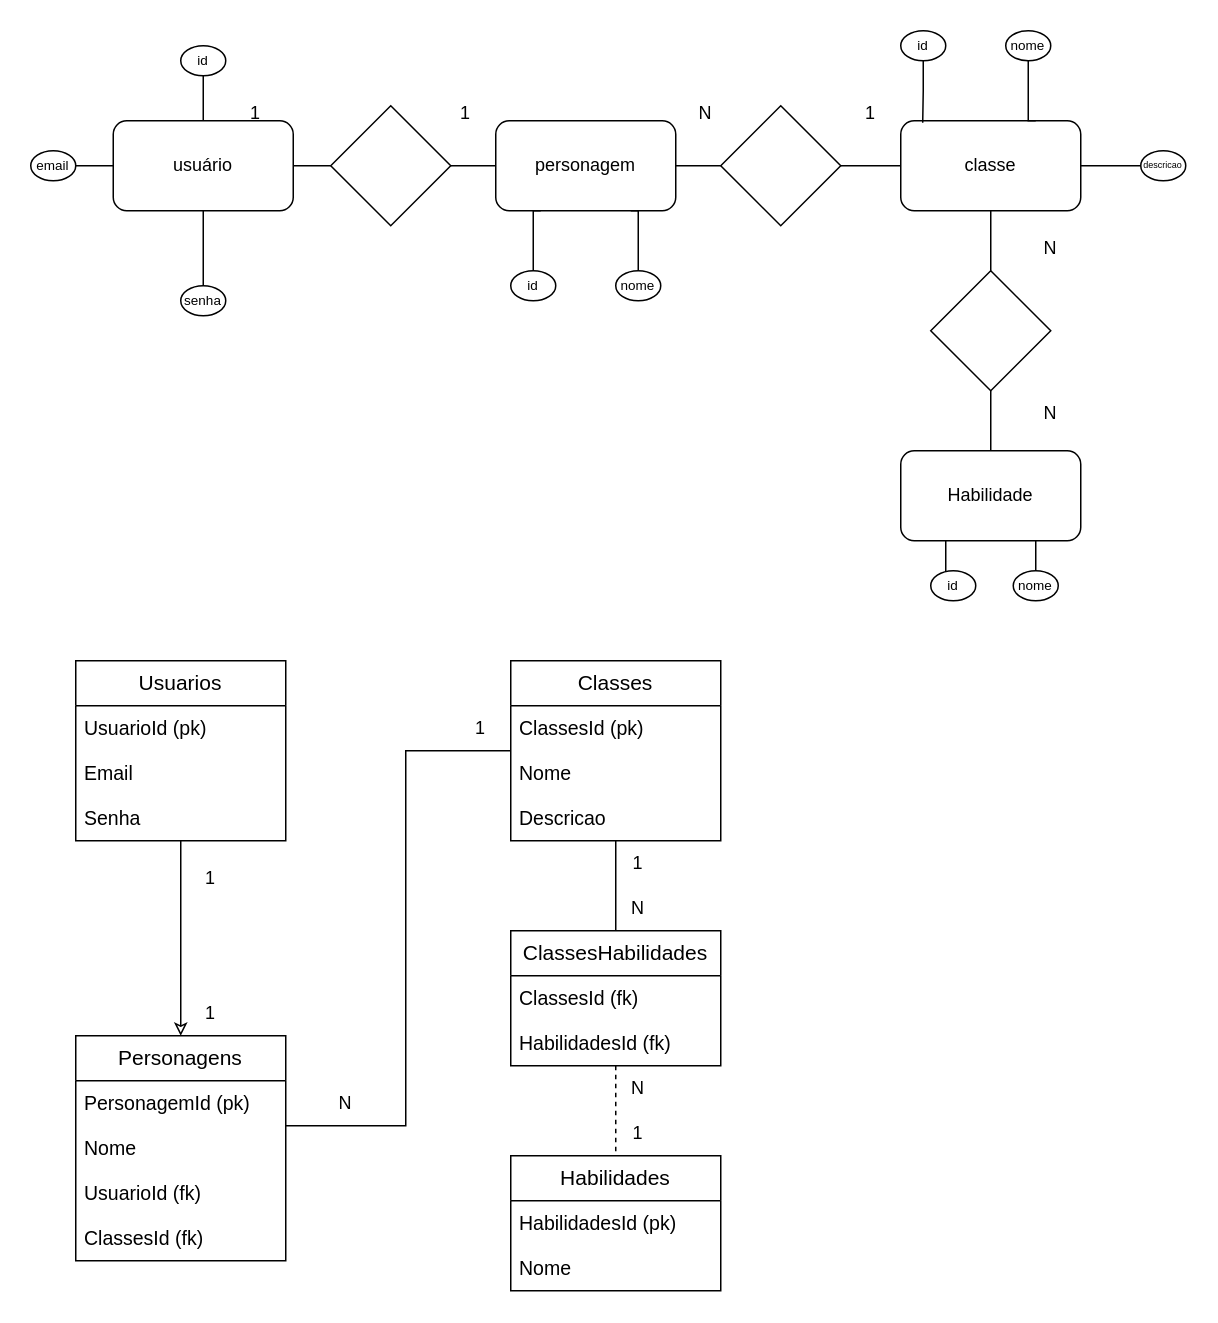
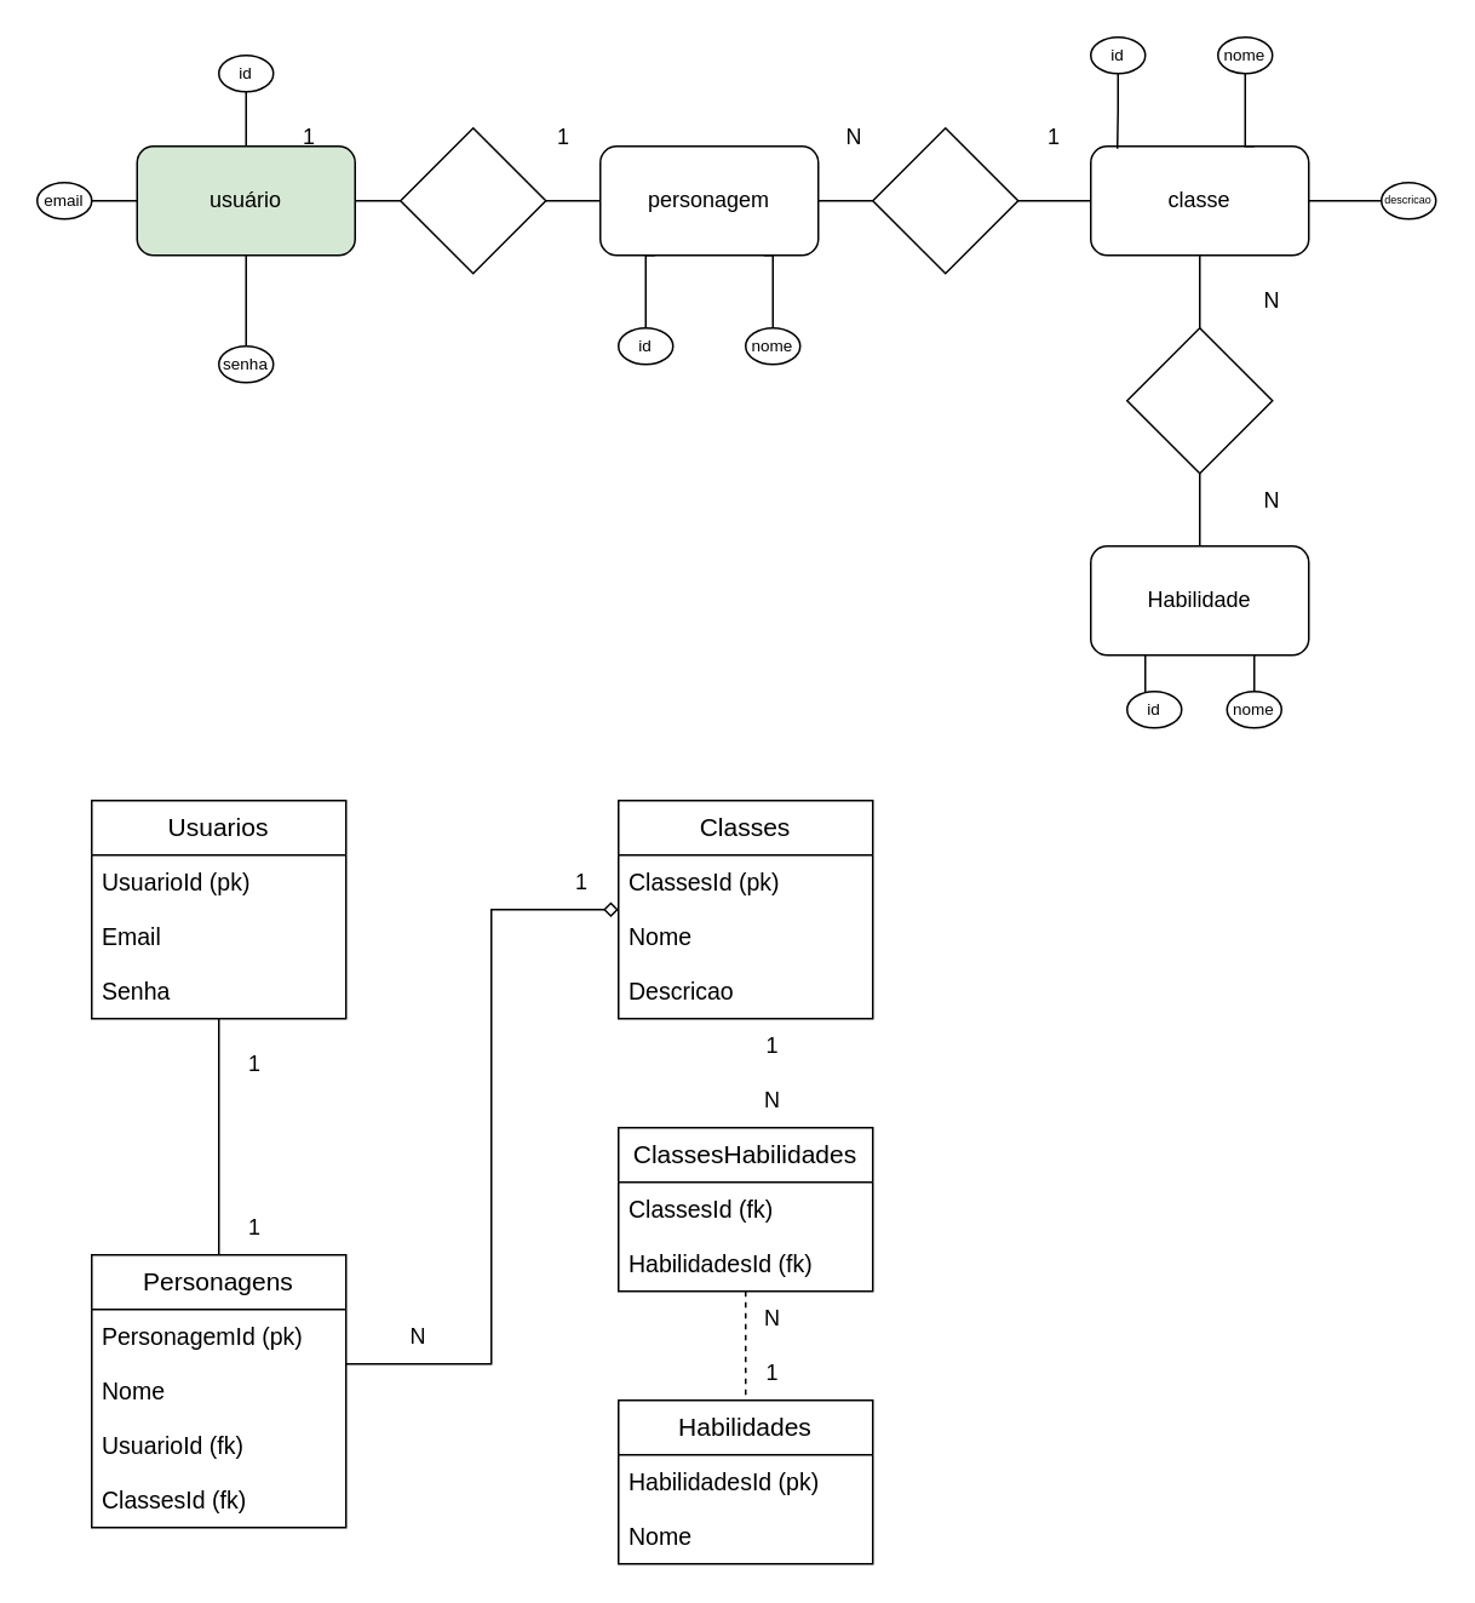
  <mxCell id="0" />
  <mxCell id="1" parent="0" />
  <mxCell id="2" style="edgeStyle=orthogonalEdgeStyle;rounded=0;orthogonalLoop=1;jettySize=auto;html=1;endArrow=none;endFill=0;" edge="1" parent="1" source="5" target="9"><mxGeometry relative="1" as="geometry" /></mxCell>
  <mxCell id="3" style="edgeStyle=orthogonalEdgeStyle;rounded=0;orthogonalLoop=1;jettySize=auto;html=1;entryX=0.5;entryY=1;entryDx=0;entryDy=0;fontSize=9;endArrow=none;endFill=0;" edge="1" parent="1" source="5" target="24"><mxGeometry relative="1" as="geometry" /></mxCell>
  <mxCell id="4" style="edgeStyle=orthogonalEdgeStyle;rounded=0;orthogonalLoop=1;jettySize=auto;html=1;fontSize=9;endArrow=none;endFill=0;" edge="1" parent="1" source="5" target="27"><mxGeometry relative="1" as="geometry" /></mxCell>
- <mxCell id="5" value="usuário" style="rounded=1;whiteSpace=wrap;html=1;" vertex="1" parent="1"><mxGeometry x="75" y="80" width="120" height="60" as="geometry" /></mxCell>
+ <mxCell id="5" value="usuário" style="rounded=1;whiteSpace=wrap;html=1;fillColor=#d5e8d4;" vertex="1" parent="1"><mxGeometry x="75" y="80" width="120" height="60" as="geometry" /></mxCell>
  <mxCell id="6" style="edgeStyle=orthogonalEdgeStyle;rounded=0;orthogonalLoop=1;jettySize=auto;html=1;endArrow=none;endFill=0;" edge="1" parent="1" source="7" target="16"><mxGeometry relative="1" as="geometry" /></mxCell>
  <mxCell id="7" value="personagem" style="rounded=1;whiteSpace=wrap;html=1;" vertex="1" parent="1"><mxGeometry x="330" y="80" width="120" height="60" as="geometry" /></mxCell>
  <mxCell id="8" style="edgeStyle=orthogonalEdgeStyle;rounded=0;orthogonalLoop=1;jettySize=auto;html=1;entryX=0;entryY=0.5;entryDx=0;entryDy=0;endArrow=none;endFill=0;" edge="1" parent="1" source="9" target="7"><mxGeometry relative="1" as="geometry" /></mxCell>
  <mxCell id="9" value="" style="rhombus;whiteSpace=wrap;html=1;" vertex="1" parent="1"><mxGeometry x="220" y="70" width="80" height="80" as="geometry" /></mxCell>
  <mxCell id="10" value="1" style="text;html=1;strokeColor=none;fillColor=none;align=center;verticalAlign=middle;whiteSpace=wrap;rounded=0;" vertex="1" parent="1"><mxGeometry x="140" y="60" width="60" height="30" as="geometry" /></mxCell>
  <mxCell id="11" value="1" style="text;html=1;strokeColor=none;fillColor=none;align=center;verticalAlign=middle;whiteSpace=wrap;rounded=0;" vertex="1" parent="1"><mxGeometry x="280" y="60" width="60" height="30" as="geometry" /></mxCell>
  <mxCell id="12" style="edgeStyle=orthogonalEdgeStyle;rounded=0;orthogonalLoop=1;jettySize=auto;html=1;endArrow=none;endFill=0;" edge="1" parent="1" source="14" target="21"><mxGeometry relative="1" as="geometry" /></mxCell>
  <mxCell id="13" style="edgeStyle=orthogonalEdgeStyle;rounded=0;orthogonalLoop=1;jettySize=auto;html=1;entryX=0;entryY=0.5;entryDx=0;entryDy=0;fontSize=6;endArrow=none;endFill=0;" edge="1" parent="1" source="14" target="36"><mxGeometry relative="1" as="geometry" /></mxCell>
  <mxCell id="14" value="classe" style="rounded=1;whiteSpace=wrap;html=1;" vertex="1" parent="1"><mxGeometry x="600" y="80" width="120" height="60" as="geometry" /></mxCell>
  <mxCell id="15" style="edgeStyle=orthogonalEdgeStyle;rounded=0;orthogonalLoop=1;jettySize=auto;html=1;entryX=0;entryY=0.5;entryDx=0;entryDy=0;endArrow=none;endFill=0;" edge="1" parent="1" source="16" target="14"><mxGeometry relative="1" as="geometry" /></mxCell>
  <mxCell id="16" value="" style="rhombus;whiteSpace=wrap;html=1;" vertex="1" parent="1"><mxGeometry x="480" y="70" width="80" height="80" as="geometry" /></mxCell>
  <mxCell id="17" value="N" style="text;html=1;strokeColor=none;fillColor=none;align=center;verticalAlign=middle;whiteSpace=wrap;rounded=0;" vertex="1" parent="1"><mxGeometry x="440" y="60" width="60" height="30" as="geometry" /></mxCell>
  <mxCell id="18" value="1" style="text;html=1;strokeColor=none;fillColor=none;align=center;verticalAlign=middle;whiteSpace=wrap;rounded=0;" vertex="1" parent="1"><mxGeometry x="550" y="60" width="60" height="30" as="geometry" /></mxCell>
  <mxCell id="19" value="Habilidade" style="rounded=1;whiteSpace=wrap;html=1;" vertex="1" parent="1"><mxGeometry x="600" y="300" width="120" height="60" as="geometry" /></mxCell>
  <mxCell id="20" style="edgeStyle=orthogonalEdgeStyle;rounded=0;orthogonalLoop=1;jettySize=auto;html=1;endArrow=none;endFill=0;" edge="1" parent="1" source="21" target="19"><mxGeometry relative="1" as="geometry" /></mxCell>
  <mxCell id="21" value="" style="rhombus;whiteSpace=wrap;html=1;" vertex="1" parent="1"><mxGeometry x="620" y="180" width="80" height="80" as="geometry" /></mxCell>
  <mxCell id="22" value="N" style="text;html=1;strokeColor=none;fillColor=none;align=center;verticalAlign=middle;whiteSpace=wrap;rounded=0;" vertex="1" parent="1"><mxGeometry x="670" y="150" width="60" height="30" as="geometry" /></mxCell>
  <mxCell id="23" value="N" style="text;html=1;strokeColor=none;fillColor=none;align=center;verticalAlign=middle;whiteSpace=wrap;rounded=0;" vertex="1" parent="1"><mxGeometry x="670" y="260" width="60" height="30" as="geometry" /></mxCell>
  <mxCell id="24" value="id" style="ellipse;whiteSpace=wrap;html=1;fontSize=9;" vertex="1" parent="1"><mxGeometry x="120" y="30" width="30" height="20" as="geometry" /></mxCell>
  <mxCell id="25" style="edgeStyle=orthogonalEdgeStyle;rounded=0;orthogonalLoop=1;jettySize=auto;html=1;fontSize=9;endArrow=none;endFill=0;" edge="1" parent="1" source="26" target="5"><mxGeometry relative="1" as="geometry" /></mxCell>
  <mxCell id="26" value="email" style="ellipse;whiteSpace=wrap;html=1;fontSize=9;" vertex="1" parent="1"><mxGeometry x="20" y="100" width="30" height="20" as="geometry" /></mxCell>
  <mxCell id="27" value="senha" style="ellipse;whiteSpace=wrap;html=1;fontSize=9;" vertex="1" parent="1"><mxGeometry x="120" y="190" width="30" height="20" as="geometry" /></mxCell>
  <mxCell id="28" style="edgeStyle=orthogonalEdgeStyle;rounded=0;orthogonalLoop=1;jettySize=auto;html=1;entryX=0.25;entryY=1;entryDx=0;entryDy=0;fontSize=9;endArrow=none;endFill=0;" edge="1" parent="1" source="29" target="7"><mxGeometry relative="1" as="geometry"><Array as="points"><mxPoint x="355" y="140" /></Array></mxGeometry></mxCell>
  <mxCell id="29" value="id" style="ellipse;whiteSpace=wrap;html=1;fontSize=9;" vertex="1" parent="1"><mxGeometry x="340" y="180" width="30" height="20" as="geometry" /></mxCell>
  <mxCell id="30" style="edgeStyle=orthogonalEdgeStyle;rounded=0;orthogonalLoop=1;jettySize=auto;html=1;entryX=0.75;entryY=1;entryDx=0;entryDy=0;fontSize=9;endArrow=none;endFill=0;" edge="1" parent="1" source="31" target="7"><mxGeometry relative="1" as="geometry"><Array as="points"><mxPoint x="425" y="140" /></Array></mxGeometry></mxCell>
  <mxCell id="31" value="nome" style="ellipse;whiteSpace=wrap;html=1;fontSize=9;" vertex="1" parent="1"><mxGeometry x="410" y="180" width="30" height="20" as="geometry" /></mxCell>
  <mxCell id="32" style="edgeStyle=orthogonalEdgeStyle;rounded=0;orthogonalLoop=1;jettySize=auto;html=1;entryX=0.122;entryY=0.023;entryDx=0;entryDy=0;entryPerimeter=0;fontSize=9;endArrow=none;endFill=0;" edge="1" parent="1" source="33" target="14"><mxGeometry relative="1" as="geometry" /></mxCell>
  <mxCell id="33" value="id" style="ellipse;whiteSpace=wrap;html=1;fontSize=9;" vertex="1" parent="1"><mxGeometry x="600" y="20" width="30" height="20" as="geometry" /></mxCell>
  <mxCell id="34" style="edgeStyle=orthogonalEdgeStyle;rounded=0;orthogonalLoop=1;jettySize=auto;html=1;entryX=0.75;entryY=0;entryDx=0;entryDy=0;fontSize=9;endArrow=none;endFill=0;" edge="1" parent="1" source="35" target="14"><mxGeometry relative="1" as="geometry"><Array as="points"><mxPoint x="685" y="80" /></Array></mxGeometry></mxCell>
  <mxCell id="35" value="nome" style="ellipse;whiteSpace=wrap;html=1;fontSize=9;" vertex="1" parent="1"><mxGeometry x="670" y="20" width="30" height="20" as="geometry" /></mxCell>
  <mxCell id="36" value="descricao" style="ellipse;whiteSpace=wrap;html=1;fontSize=6;" vertex="1" parent="1"><mxGeometry x="760" y="100" width="30" height="20" as="geometry" /></mxCell>
  <mxCell id="37" style="edgeStyle=orthogonalEdgeStyle;rounded=0;orthogonalLoop=1;jettySize=auto;html=1;entryX=0.25;entryY=1;entryDx=0;entryDy=0;fontSize=6;endArrow=none;endFill=0;" edge="1" parent="1" target="19"><mxGeometry relative="1" as="geometry"><mxPoint x="630" y="390" as="sourcePoint" /></mxGeometry></mxCell>
  <mxCell id="38" value="id" style="ellipse;whiteSpace=wrap;html=1;fontSize=9;" vertex="1" parent="1"><mxGeometry x="620" y="380" width="30" height="20" as="geometry" /></mxCell>
  <mxCell id="39" style="edgeStyle=orthogonalEdgeStyle;rounded=0;orthogonalLoop=1;jettySize=auto;html=1;entryX=0.75;entryY=1;entryDx=0;entryDy=0;fontSize=6;endArrow=none;endFill=0;" edge="1" parent="1" source="40" target="19"><mxGeometry relative="1" as="geometry" /></mxCell>
  <mxCell id="40" value="nome" style="ellipse;whiteSpace=wrap;html=1;fontSize=9;" vertex="1" parent="1"><mxGeometry x="675" y="380" width="30" height="20" as="geometry" /></mxCell>
- <mxCell id="41" style="edgeStyle=orthogonalEdgeStyle;rounded=0;orthogonalLoop=1;jettySize=auto;html=1;fontSize=13;endArrow=classic;endFill=0;" edge="1" parent="1" source="42" target="47"><mxGeometry relative="1" as="geometry" /></mxCell>
+ <mxCell id="41" style="edgeStyle=orthogonalEdgeStyle;rounded=0;orthogonalLoop=1;jettySize=auto;html=1;fontSize=13;endArrow=none;endFill=0;" edge="1" parent="1" source="42" target="47"><mxGeometry relative="1" as="geometry" /></mxCell>
  <mxCell id="42" value="Usuarios" style="swimlane;fontStyle=0;childLayout=stackLayout;horizontal=1;startSize=30;horizontalStack=0;resizeParent=1;resizeParentMax=0;resizeLast=0;collapsible=1;marginBottom=0;whiteSpace=wrap;html=1;fontSize=14;" vertex="1" parent="1"><mxGeometry x="50" y="440" width="140" height="120" as="geometry" /></mxCell>
  <mxCell id="43" value="UsuarioId (pk)" style="text;strokeColor=none;fillColor=none;align=left;verticalAlign=middle;spacingLeft=4;spacingRight=4;overflow=hidden;points=[[0,0.5],[1,0.5]];portConstraint=eastwest;rotatable=0;whiteSpace=wrap;html=1;fontSize=13;" vertex="1" parent="42"><mxGeometry y="30" width="140" height="30" as="geometry" /></mxCell>
  <mxCell id="44" value="Email" style="text;strokeColor=none;fillColor=none;align=left;verticalAlign=middle;spacingLeft=4;spacingRight=4;overflow=hidden;points=[[0,0.5],[1,0.5]];portConstraint=eastwest;rotatable=0;whiteSpace=wrap;html=1;fontSize=13;" vertex="1" parent="42"><mxGeometry y="60" width="140" height="30" as="geometry" /></mxCell>
  <mxCell id="45" value="Senha" style="text;strokeColor=none;fillColor=none;align=left;verticalAlign=middle;spacingLeft=4;spacingRight=4;overflow=hidden;points=[[0,0.5],[1,0.5]];portConstraint=eastwest;rotatable=0;whiteSpace=wrap;html=1;fontSize=13;" vertex="1" parent="42"><mxGeometry y="90" width="140" height="30" as="geometry" /></mxCell>
- <mxCell id="46" style="edgeStyle=orthogonalEdgeStyle;rounded=0;orthogonalLoop=1;jettySize=auto;html=1;fontSize=13;endArrow=none;endFill=0;" edge="1" parent="1" source="47" target="55"><mxGeometry relative="1" as="geometry"><Array as="points"><mxPoint x="270" y="750" /><mxPoint x="270" y="500" /></Array></mxGeometry></mxCell>
+ <mxCell id="46" style="edgeStyle=orthogonalEdgeStyle;rounded=0;orthogonalLoop=1;jettySize=auto;html=1;fontSize=13;endArrow=diamond;endFill=0;" edge="1" parent="1" source="47" target="55"><mxGeometry relative="1" as="geometry"><Array as="points"><mxPoint x="270" y="750" /><mxPoint x="270" y="500" /></Array></mxGeometry></mxCell>
  <mxCell id="47" value="Personagens" style="swimlane;fontStyle=0;childLayout=stackLayout;horizontal=1;startSize=30;horizontalStack=0;resizeParent=1;resizeParentMax=0;resizeLast=0;collapsible=1;marginBottom=0;whiteSpace=wrap;html=1;fontSize=14;" vertex="1" parent="1"><mxGeometry x="50" y="690" width="140" height="150" as="geometry" /></mxCell>
  <mxCell id="48" value="PersonagemId (pk)" style="text;strokeColor=none;fillColor=none;align=left;verticalAlign=middle;spacingLeft=4;spacingRight=4;overflow=hidden;points=[[0,0.5],[1,0.5]];portConstraint=eastwest;rotatable=0;whiteSpace=wrap;html=1;fontSize=13;" vertex="1" parent="47"><mxGeometry y="30" width="140" height="30" as="geometry" /></mxCell>
  <mxCell id="49" value="Nome" style="text;strokeColor=none;fillColor=none;align=left;verticalAlign=middle;spacingLeft=4;spacingRight=4;overflow=hidden;points=[[0,0.5],[1,0.5]];portConstraint=eastwest;rotatable=0;whiteSpace=wrap;html=1;fontSize=13;" vertex="1" parent="47"><mxGeometry y="60" width="140" height="30" as="geometry" /></mxCell>
  <mxCell id="50" value="UsuarioId (fk)" style="text;strokeColor=none;fillColor=none;align=left;verticalAlign=middle;spacingLeft=4;spacingRight=4;overflow=hidden;points=[[0,0.5],[1,0.5]];portConstraint=eastwest;rotatable=0;whiteSpace=wrap;html=1;fontSize=13;" vertex="1" parent="47"><mxGeometry y="90" width="140" height="30" as="geometry" /></mxCell>
  <mxCell id="51" value="ClassesId (fk)" style="text;strokeColor=none;fillColor=none;align=left;verticalAlign=middle;spacingLeft=4;spacingRight=4;overflow=hidden;points=[[0,0.5],[1,0.5]];portConstraint=eastwest;rotatable=0;whiteSpace=wrap;html=1;fontSize=13;" vertex="1" parent="47"><mxGeometry y="120" width="140" height="30" as="geometry" /></mxCell>
  <mxCell id="52" value="1" style="text;html=1;strokeColor=none;fillColor=none;align=center;verticalAlign=middle;whiteSpace=wrap;rounded=0;" vertex="1" parent="1"><mxGeometry x="110" y="570" width="60" height="30" as="geometry" /></mxCell>
  <mxCell id="53" value="1" style="text;html=1;strokeColor=none;fillColor=none;align=center;verticalAlign=middle;whiteSpace=wrap;rounded=0;" vertex="1" parent="1"><mxGeometry x="110" y="660" width="60" height="30" as="geometry" /></mxCell>
- <mxCell id="54" style="edgeStyle=orthogonalEdgeStyle;rounded=0;orthogonalLoop=1;jettySize=auto;html=1;entryX=0.5;entryY=0;entryDx=0;entryDy=0;fontSize=13;endArrow=none;endFill=0;" edge="1" parent="1" source="55" target="65"><mxGeometry relative="1" as="geometry" /></mxCell>
  <mxCell id="55" value="Classes" style="swimlane;fontStyle=0;childLayout=stackLayout;horizontal=1;startSize=30;horizontalStack=0;resizeParent=1;resizeParentMax=0;resizeLast=0;collapsible=1;marginBottom=0;whiteSpace=wrap;html=1;fontSize=14;" vertex="1" parent="1"><mxGeometry x="340" y="440" width="140" height="120" as="geometry" /></mxCell>
  <mxCell id="56" value="ClassesId (pk)" style="text;strokeColor=none;fillColor=none;align=left;verticalAlign=middle;spacingLeft=4;spacingRight=4;overflow=hidden;points=[[0,0.5],[1,0.5]];portConstraint=eastwest;rotatable=0;whiteSpace=wrap;html=1;fontSize=13;" vertex="1" parent="55"><mxGeometry y="30" width="140" height="30" as="geometry" /></mxCell>
  <mxCell id="57" value="Nome" style="text;strokeColor=none;fillColor=none;align=left;verticalAlign=middle;spacingLeft=4;spacingRight=4;overflow=hidden;points=[[0,0.5],[1,0.5]];portConstraint=eastwest;rotatable=0;whiteSpace=wrap;html=1;fontSize=13;" vertex="1" parent="55"><mxGeometry y="60" width="140" height="30" as="geometry" /></mxCell>
  <mxCell id="58" value="Descricao" style="text;strokeColor=none;fillColor=none;align=left;verticalAlign=middle;spacingLeft=4;spacingRight=4;overflow=hidden;points=[[0,0.5],[1,0.5]];portConstraint=eastwest;rotatable=0;whiteSpace=wrap;html=1;fontSize=13;" vertex="1" parent="55"><mxGeometry y="90" width="140" height="30" as="geometry" /></mxCell>
  <mxCell id="59" value="1" style="text;html=1;strokeColor=none;fillColor=none;align=center;verticalAlign=middle;whiteSpace=wrap;rounded=0;" vertex="1" parent="1"><mxGeometry x="290" y="470" width="60" height="30" as="geometry" /></mxCell>
  <mxCell id="60" value="N" style="text;html=1;strokeColor=none;fillColor=none;align=center;verticalAlign=middle;whiteSpace=wrap;rounded=0;" vertex="1" parent="1"><mxGeometry x="200" y="720" width="60" height="30" as="geometry" /></mxCell>
  <mxCell id="61" value="Habilidades" style="swimlane;fontStyle=0;childLayout=stackLayout;horizontal=1;startSize=30;horizontalStack=0;resizeParent=1;resizeParentMax=0;resizeLast=0;collapsible=1;marginBottom=0;whiteSpace=wrap;html=1;fontSize=14;" vertex="1" parent="1"><mxGeometry x="340" y="770" width="140" height="90" as="geometry" /></mxCell>
  <mxCell id="62" value="HabilidadesId (pk)" style="text;strokeColor=none;fillColor=none;align=left;verticalAlign=middle;spacingLeft=4;spacingRight=4;overflow=hidden;points=[[0,0.5],[1,0.5]];portConstraint=eastwest;rotatable=0;whiteSpace=wrap;html=1;fontSize=13;" vertex="1" parent="61"><mxGeometry y="30" width="140" height="30" as="geometry" /></mxCell>
  <mxCell id="63" value="Nome" style="text;strokeColor=none;fillColor=none;align=left;verticalAlign=middle;spacingLeft=4;spacingRight=4;overflow=hidden;points=[[0,0.5],[1,0.5]];portConstraint=eastwest;rotatable=0;whiteSpace=wrap;html=1;fontSize=13;" vertex="1" parent="61"><mxGeometry y="60" width="140" height="30" as="geometry" /></mxCell>
  <mxCell id="64" style="edgeStyle=orthogonalEdgeStyle;rounded=0;orthogonalLoop=1;jettySize=auto;html=1;entryX=0.5;entryY=0;entryDx=0;entryDy=0;fontSize=13;endArrow=none;endFill=0;dashed=1;" edge="1" parent="1" source="65" target="61"><mxGeometry relative="1" as="geometry" /></mxCell>
  <mxCell id="65" value="ClassesHabilidades" style="swimlane;fontStyle=0;childLayout=stackLayout;horizontal=1;startSize=30;horizontalStack=0;resizeParent=1;resizeParentMax=0;resizeLast=0;collapsible=1;marginBottom=0;whiteSpace=wrap;html=1;fontSize=14;" vertex="1" parent="1"><mxGeometry x="340" y="620" width="140" height="90" as="geometry" /></mxCell>
  <mxCell id="66" value="ClassesId (fk)" style="text;strokeColor=none;fillColor=none;align=left;verticalAlign=middle;spacingLeft=4;spacingRight=4;overflow=hidden;points=[[0,0.5],[1,0.5]];portConstraint=eastwest;rotatable=0;whiteSpace=wrap;html=1;fontSize=13;" vertex="1" parent="65"><mxGeometry y="30" width="140" height="30" as="geometry" /></mxCell>
  <mxCell id="67" value="HabilidadesId (fk)" style="text;strokeColor=none;fillColor=none;align=left;verticalAlign=middle;spacingLeft=4;spacingRight=4;overflow=hidden;points=[[0,0.5],[1,0.5]];portConstraint=eastwest;rotatable=0;whiteSpace=wrap;html=1;fontSize=13;" vertex="1" parent="65"><mxGeometry y="60" width="140" height="30" as="geometry" /></mxCell>
  <mxCell id="68" value="1" style="text;html=1;strokeColor=none;fillColor=none;align=center;verticalAlign=middle;whiteSpace=wrap;rounded=0;" vertex="1" parent="1"><mxGeometry x="395" y="560" width="60" height="30" as="geometry" /></mxCell>
  <mxCell id="69" value="N" style="text;html=1;strokeColor=none;fillColor=none;align=center;verticalAlign=middle;whiteSpace=wrap;rounded=0;" vertex="1" parent="1"><mxGeometry x="395" y="590" width="60" height="30" as="geometry" /></mxCell>
  <mxCell id="70" value="N" style="text;html=1;strokeColor=none;fillColor=none;align=center;verticalAlign=middle;whiteSpace=wrap;rounded=0;" vertex="1" parent="1"><mxGeometry x="395" y="710" width="60" height="30" as="geometry" /></mxCell>
  <mxCell id="71" value="1" style="text;html=1;strokeColor=none;fillColor=none;align=center;verticalAlign=middle;whiteSpace=wrap;rounded=0;" vertex="1" parent="1"><mxGeometry x="395" y="740" width="60" height="30" as="geometry" /></mxCell>
